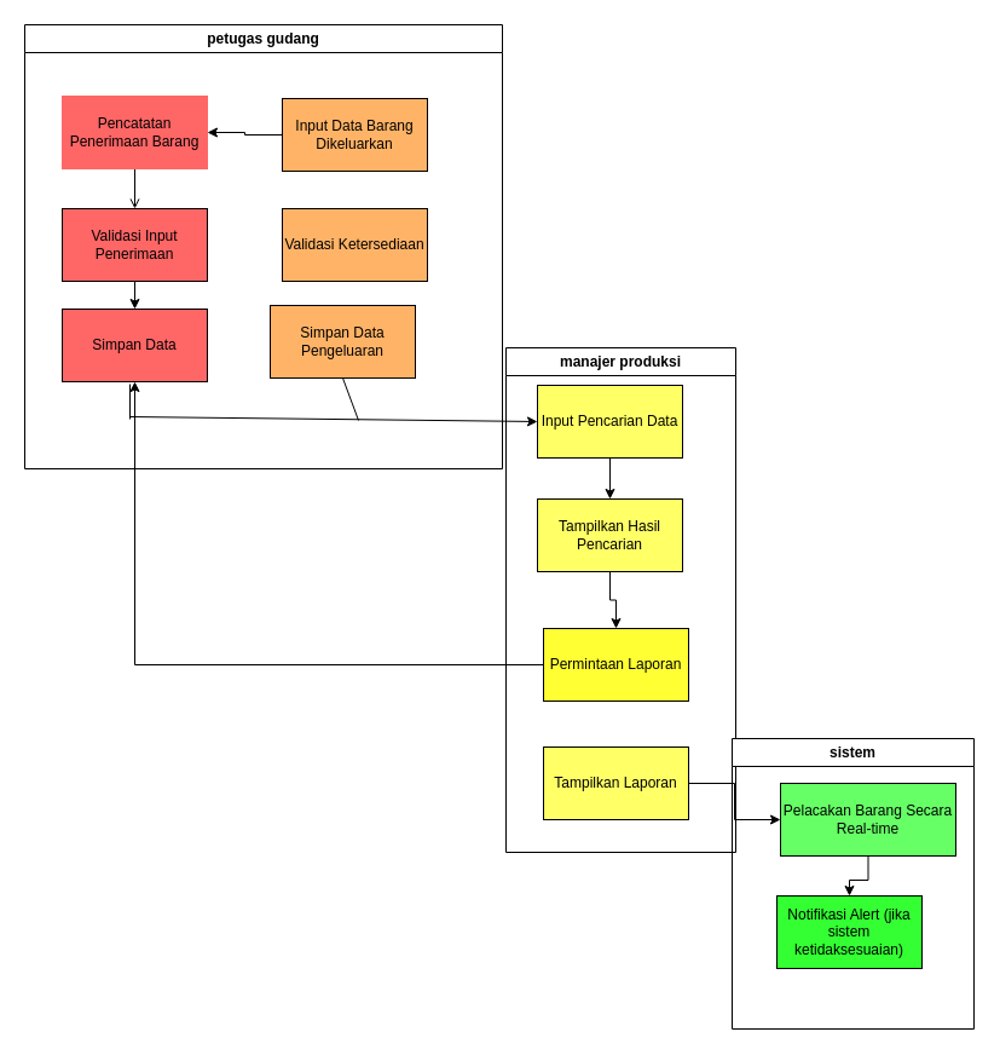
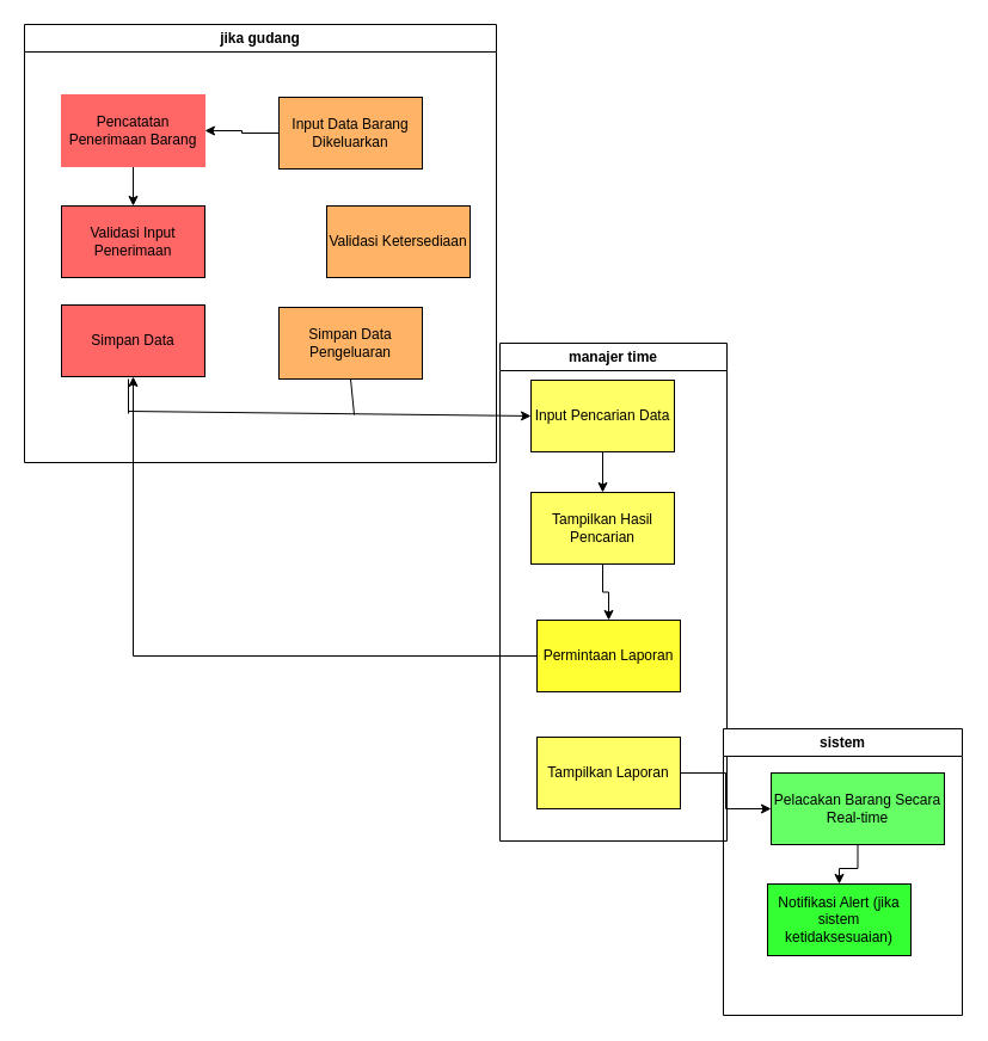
  <mxCell id="0" />
  <mxCell id="1" parent="0" />
- <mxCell id="2" value="petugas gudang" style="swimlane;whiteSpace=wrap;html=1;" vertex="1" parent="1"><mxGeometry x="20" y="20" width="395" height="367" as="geometry" /></mxCell>
- <mxCell id="3" value="" style="edgeStyle=orthogonalEdgeStyle;rounded=0;orthogonalLoop=1;jettySize=auto;html=1;entryX=0.5;entryY=0;entryDx=0;entryDy=0;endArrow=open;" edge="1" parent="2" source="4" target="6"><mxGeometry relative="1" as="geometry" /></mxCell>
+ <mxCell id="2" value="jika gudang" style="swimlane;whiteSpace=wrap;html=1;" vertex="1" parent="1"><mxGeometry x="20" y="20" width="395" height="367" as="geometry" /></mxCell>
+ <mxCell id="3" value="" style="edgeStyle=orthogonalEdgeStyle;rounded=0;orthogonalLoop=1;jettySize=auto;html=1;entryX=0.5;entryY=0;entryDx=0;entryDy=0;" edge="1" parent="2" source="4" target="6"><mxGeometry relative="1" as="geometry" /></mxCell>
  <mxCell id="4" value="Pencatatan Penerimaan Barang" style="rounded=0;whiteSpace=wrap;html=1;strokeColor=#FF6666;fillColor=#FF6666;" vertex="1" parent="2"><mxGeometry x="31" y="59" width="120" height="60" as="geometry" /></mxCell>
- <mxCell id="5" value="" style="edgeStyle=orthogonalEdgeStyle;rounded=0;orthogonalLoop=1;jettySize=auto;html=1;" edge="1" parent="2" source="6" target="7"><mxGeometry relative="1" as="geometry" /></mxCell>
  <mxCell id="6" value="Validasi Input Penerimaan" style="rounded=0;whiteSpace=wrap;html=1;fillColor=#FF6666;" vertex="1" parent="2"><mxGeometry x="31" y="152" width="120" height="60" as="geometry" /></mxCell>
  <mxCell id="7" value="Simpan Data" style="rounded=0;whiteSpace=wrap;html=1;fillColor=#FF6666;" vertex="1" parent="2"><mxGeometry x="31" y="235" width="120" height="60" as="geometry" /></mxCell>
  <mxCell id="8" style="edgeStyle=orthogonalEdgeStyle;rounded=0;orthogonalLoop=1;jettySize=auto;html=1;" edge="1" parent="2" source="9" target="4"><mxGeometry relative="1" as="geometry" /></mxCell>
  <mxCell id="9" value="Input Data Barang Dikeluarkan" style="rounded=0;whiteSpace=wrap;html=1;fillColor=#FFB366;" vertex="1" parent="2"><mxGeometry x="213" y="61" width="120" height="60" as="geometry" /></mxCell>
- <mxCell id="10" value="Validasi Ketersediaan" style="rounded=0;whiteSpace=wrap;html=1;fillColor=#FFB366;" vertex="1" parent="2"><mxGeometry x="213" y="152" width="120" height="60" as="geometry" /></mxCell>
- <mxCell id="11" value="Simpan Data Pengeluaran" style="rounded=0;whiteSpace=wrap;html=1;fillColor=#FFB366;" vertex="1" parent="2"><mxGeometry x="203" y="232" width="120" height="60" as="geometry" /></mxCell>
+ <mxCell id="10" value="Validasi Ketersediaan" style="rounded=0;whiteSpace=wrap;html=1;fillColor=#FFB366;" vertex="1" parent="2"><mxGeometry x="253" y="152" width="120" height="60" as="geometry" /></mxCell>
+ <mxCell id="11" value="Simpan Data Pengeluaran" style="rounded=0;whiteSpace=wrap;html=1;fillColor=#FFB366;" vertex="1" parent="2"><mxGeometry x="213" y="237" width="120" height="60" as="geometry" /></mxCell>
  <mxCell id="12" value="" style="endArrow=none;html=1;rounded=0;" edge="1" parent="2"><mxGeometry width="50" height="50" relative="1" as="geometry"><mxPoint x="87" y="326" as="sourcePoint" /><mxPoint x="87" y="297" as="targetPoint" /></mxGeometry></mxCell>
- <mxCell id="13" value="manajer produksi" style="swimlane;whiteSpace=wrap;html=1;" vertex="1" parent="1"><mxGeometry x="418" y="287" width="190" height="417" as="geometry" /></mxCell>
+ <mxCell id="13" value="manajer time" style="swimlane;whiteSpace=wrap;html=1;" vertex="1" parent="1"><mxGeometry x="418" y="287" width="190" height="417" as="geometry" /></mxCell>
  <mxCell id="14" style="edgeStyle=orthogonalEdgeStyle;rounded=0;orthogonalLoop=1;jettySize=auto;html=1;entryX=0.5;entryY=0;entryDx=0;entryDy=0;" edge="1" parent="13" source="15" target="17"><mxGeometry relative="1" as="geometry" /></mxCell>
  <mxCell id="15" value="Input Pencarian Data" style="rounded=0;whiteSpace=wrap;html=1;fillColor=#FFFF66;" vertex="1" parent="13"><mxGeometry x="26" y="31" width="120" height="60" as="geometry" /></mxCell>
  <mxCell id="16" style="edgeStyle=orthogonalEdgeStyle;rounded=0;orthogonalLoop=1;jettySize=auto;html=1;" edge="1" parent="13" source="17" target="19"><mxGeometry relative="1" as="geometry" /></mxCell>
  <mxCell id="17" value="Tampilkan Hasil Pencarian" style="rounded=0;whiteSpace=wrap;html=1;fillColor=#FFFF66;" vertex="1" parent="13"><mxGeometry x="26" y="125" width="120" height="60" as="geometry" /></mxCell>
  <mxCell id="18" style="edgeStyle=orthogonalEdgeStyle;rounded=0;orthogonalLoop=1;jettySize=auto;html=1;" edge="1" parent="13" source="19" target="7"><mxGeometry relative="1" as="geometry" /></mxCell>
  <mxCell id="19" value="Permintaan Laporan" style="rounded=0;whiteSpace=wrap;html=1;fillColor=#FFFF33;" vertex="1" parent="13"><mxGeometry x="31" y="232" width="120" height="60" as="geometry" /></mxCell>
  <mxCell id="20" value="Tampilkan Laporan" style="rounded=0;whiteSpace=wrap;html=1;fillColor=#FFFF66;" vertex="1" parent="13"><mxGeometry x="31" y="330" width="120" height="60" as="geometry" /></mxCell>
  <mxCell id="21" value="sistem" style="swimlane;whiteSpace=wrap;html=1;" vertex="1" parent="1"><mxGeometry x="605" y="610" width="200" height="240" as="geometry" /></mxCell>
  <mxCell id="22" value="" style="edgeStyle=orthogonalEdgeStyle;rounded=0;orthogonalLoop=1;jettySize=auto;html=1;" edge="1" parent="21" source="23" target="24"><mxGeometry relative="1" as="geometry" /></mxCell>
  <mxCell id="23" value="Pelacakan Barang Secara Real-time" style="rounded=0;whiteSpace=wrap;html=1;fillColor=#66FF66;" vertex="1" parent="21"><mxGeometry x="40" y="37" width="145" height="60" as="geometry" /></mxCell>
  <mxCell id="24" value="Notifikasi Alert (jika sistem ketidaksesuaian)" style="rounded=0;whiteSpace=wrap;html=1;fillColor=#33FF33;" vertex="1" parent="21"><mxGeometry x="37" y="130" width="120" height="60" as="geometry" /></mxCell>
  <mxCell id="25" value="" style="endArrow=classic;html=1;rounded=0;entryX=0;entryY=0.5;entryDx=0;entryDy=0;" edge="1" parent="1" target="15"><mxGeometry width="50" height="50" relative="1" as="geometry"><mxPoint x="107" y="344" as="sourcePoint" /><mxPoint x="697" y="211" as="targetPoint" /></mxGeometry></mxCell>
  <mxCell id="26" value="" style="endArrow=none;html=1;rounded=0;exitX=0.5;exitY=1;exitDx=0;exitDy=0;" edge="1" parent="1" source="11"><mxGeometry width="50" height="50" relative="1" as="geometry"><mxPoint x="647" y="261" as="sourcePoint" /><mxPoint x="296" y="347" as="targetPoint" /></mxGeometry></mxCell>
  <mxCell id="27" style="edgeStyle=orthogonalEdgeStyle;rounded=0;orthogonalLoop=1;jettySize=auto;html=1;entryX=0;entryY=0.5;entryDx=0;entryDy=0;" edge="1" parent="1" source="20" target="23"><mxGeometry relative="1" as="geometry" /></mxCell>
